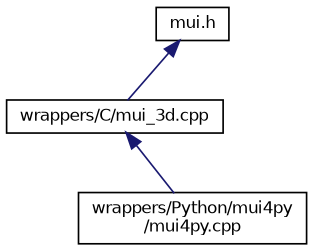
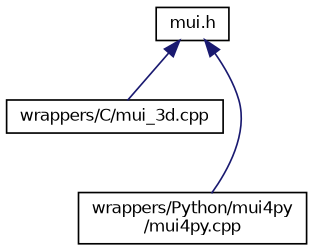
  digraph {
    node [color=black fillcolor=white fontname=Helvetica fontsize=10 shape=record style=filled]
    edge [color=midnightblue dir=back fontname=Helvetica fontsize=10 labelfontname=Helvetica labelfontsize=10 style=solid]
    n1 [height=0.2 label="mui.h" width=0.4]
    n2 [height=0.2 label="wrappers/C/mui_3d.cpp" width=0.4]
    n3 [height=0.2 label="wrappers/Python/mui4py\l/mui4py.cpp" width=0.4]
    n1 -> n2
-   n2 -> n3
+   n1 -> n3
  }
